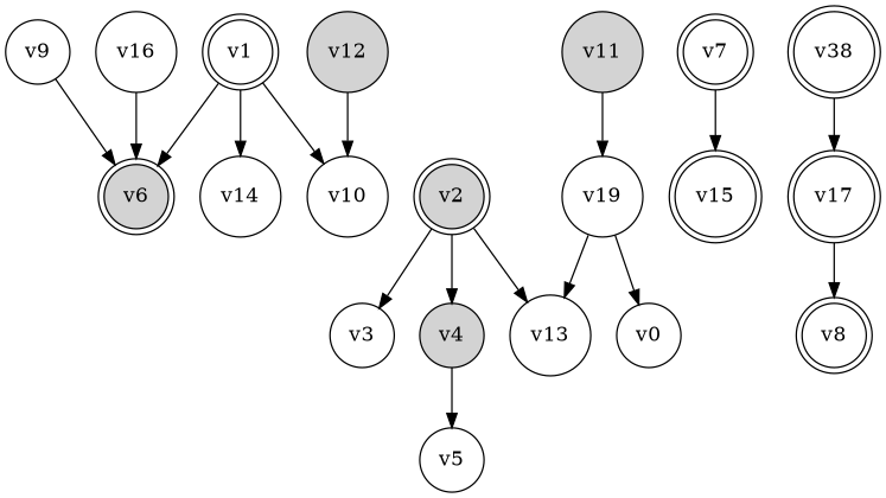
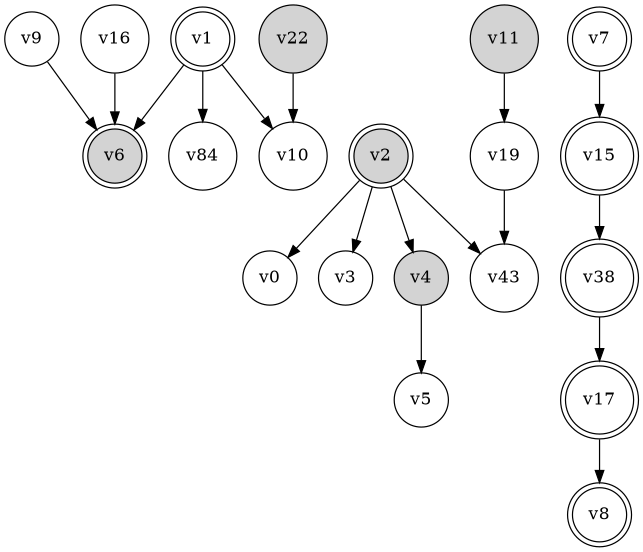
  digraph {
    rankdir=TD
    node [shape=circle]
    v1 [shape=doublecircle]
    v6 [shape=doublecircle style=filled]
    v10
-   v14
+   v14 [label=v84]
    v2 [shape=doublecircle style=filled]
    v0
    v3
    v4 [style=filled]
-   v13
+   v13 [label=v43]
    v5
    v7 [shape=doublecircle]
    v15 [shape=doublecircle]
    n13 [label=v38 shape=doublecircle]
    v8 [shape=doublecircle]
    v9
    v11 [style=filled]
    v19
-   v12 [style=filled]
+   v12 [style=filled label=v22]
    v17 [shape=doublecircle]
    v16
    v1 -> v6
    v1 -> v10
    v1 -> v14
-   v19 -> v0
+   v2 -> v0
    v2 -> v3
    v2 -> v4
    v2 -> v13
    v4 -> v5
    v7 -> v15
+   v15 -> n13
    n13 -> v17
    v9 -> v6
    v11 -> v19
    v19 -> v13
    v12 -> v10
    v17 -> v8
    v16 -> v6
  }
